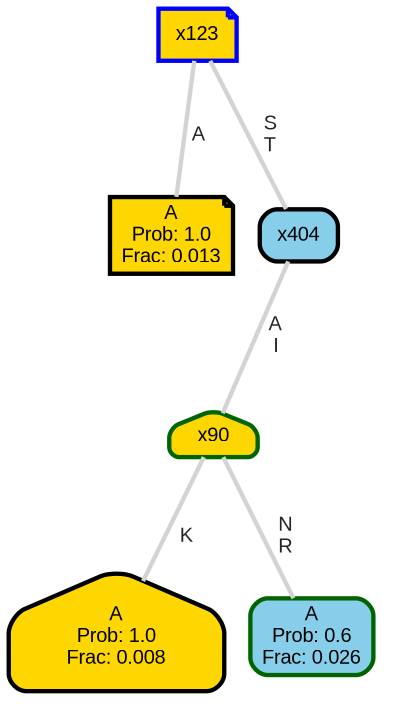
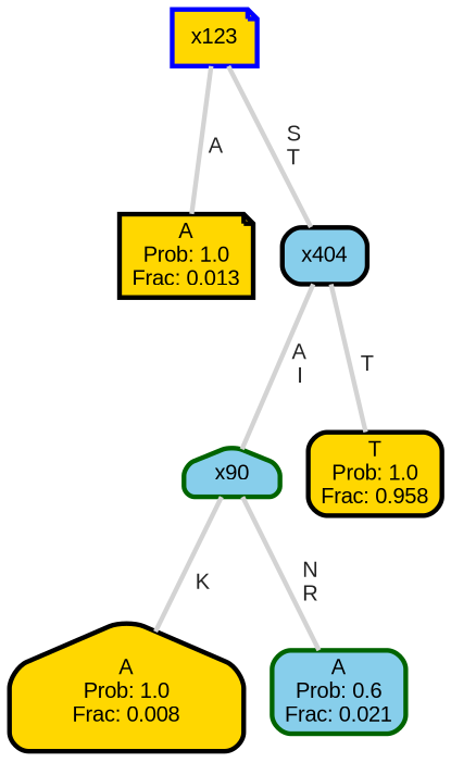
  graph {
    fontname="Liberation Sans"
    ranksep="0 equally"
    splines=straight
    node [color=black fillcolor=gold fontcolor=black fontname="Liberation Sans" penwidth=3 shape=box style="filled, rounded"]
    edge [color=lightgray fontcolor=grey14 fontname="Liberation Sans" fontweight=bold penwidth=3]
    n1 [label="A\nProb: 1.0\nFrac: 0.013" shape=note]
    n2 [color=blue label=x123 shape=note]
    n3 [fillcolor=skyblue label=x404]
-   n4 [color=darkgreen label=x90 shape=house]
+   n4 [color=darkgreen fillcolor=skyblue label=x90 shape=house]
+   n5 [label="T\nProb: 1.0\nFrac: 0.958"]
    n6 [label="A\nProb: 1.0\nFrac: 0.008" shape=house]
-   n7 [color=darkgreen fillcolor=skyblue label="A\nProb: 0.6\nFrac: 0.026"]
+   n7 [color=darkgreen fillcolor=skyblue label="A\nProb: 0.6\nFrac: 0.021"]
    subgraph sub_1 {
      rank=same
    }
    n2 -- n1 [label=" A"]
    n2 -- n3 [label=" S\n T"]
    n3 -- n4 [label=" A\n I"]
+   n3 -- n5 [label=" T"]
    n4 -- n6 [label=" K"]
    n4 -- n7 [label=" N\n R"]
  }
